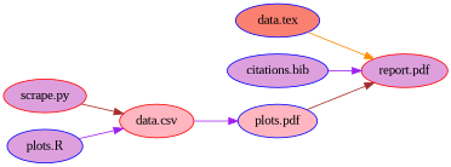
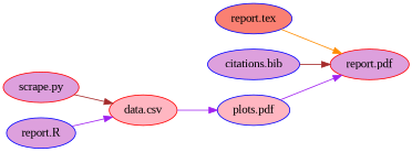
  digraph {
    fontname="Liberation Serif"
    rankdir=LR
    node [color=blue fillcolor=plum fontname="Liberation Serif" style=filled]
    edge [color=purple fontname="Liberation Serif"]
    "data.csv" [color=red fillcolor=lightpink]
    "scrape.py" [color=red]
    "plots.pdf" [fillcolor=lightpink]
    "report.pdf" [color=red]
-   "plots.R"
-   "report.tex" [fillcolor=salmon label="data.tex"]
+   "plots.R" [label="report.R"]
+   "report.tex" [fillcolor=salmon]
    "citations.bib"
    "data.csv" -> "plots.pdf"
    "scrape.py" -> "data.csv" [color=brown]
-   "plots.pdf" -> "report.pdf" [color=brown]
+   "plots.pdf" -> "report.pdf"
    "plots.R" -> "data.csv"
    "report.tex" -> "report.pdf" [color=darkorange]
-   "citations.bib" -> "report.pdf"
+   "citations.bib" -> "report.pdf" [color=brown]
  }
